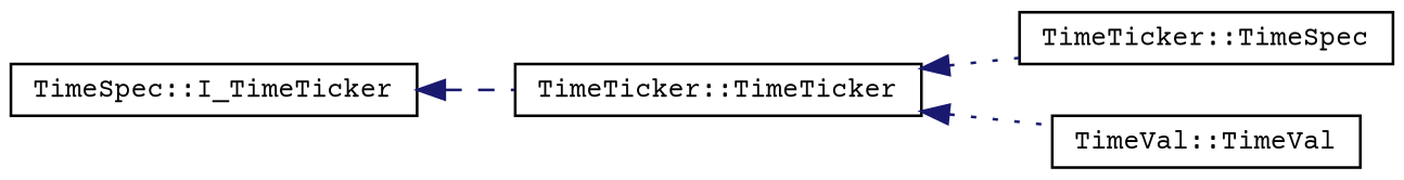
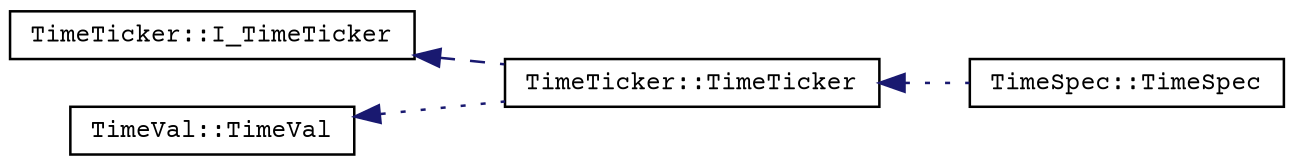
  digraph {
    fontname="Courier Prime"
    rankdir=LR
    node [color=black fillcolor=white fontname="Courier Prime" fontsize=10 shape=record style=filled]
    edge [color=midnightblue dir=back fontname="Courier Prime" fontsize=10 labelfontname=Helvetica labelfontsize=10 style=dotted]
-   n1 [height=0.2 label="TimeSpec::I_TimeTicker" width=0.4]
+   n1 [height=0.2 label="TimeTicker::I_TimeTicker" width=0.4]
    n2 [height=0.2 label="TimeTicker::TimeTicker" width=0.4]
-   n3 [height=0.2 label="TimeTicker::TimeSpec" width=0.4]
+   n3 [height=0.2 label="TimeSpec::TimeSpec" width=0.4]
    n4 [height=0.2 label="TimeVal::TimeVal" width=0.4]
    n1 -> n2 [style=dashed]
    n2 -> n3
-   n2 -> n4
+   n4 -> n2
  }
